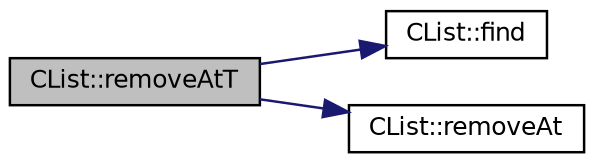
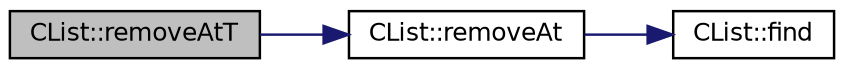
  digraph {
    rankdir=LR
    node [color=black fillcolor=white fontname=Helvetica fontsize=10 shape=record style=filled]
    edge [color=midnightblue fontname=Helvetica fontsize=10 labelfontname=Helvetica labelfontsize=10 style=solid]
    n1 [fillcolor=grey75 fontcolor=black height=0.2 label="CList::removeAtT" width=0.4]
    n2 [height=0.2 label="CList::find" width=0.4]
    n3 [height=0.2 label="CList::removeAt" width=0.4]
-   n1 -> n2
+   n3 -> n2
    n1 -> n3
  }
